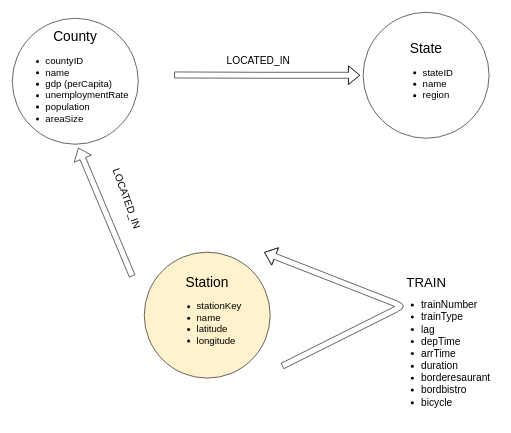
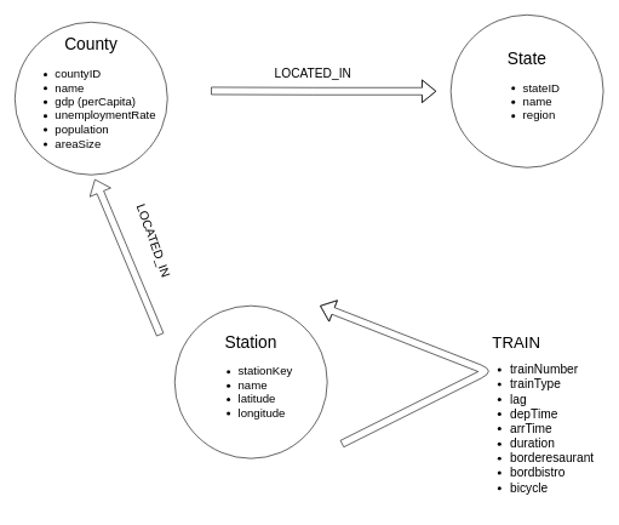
  <mxCell id="0" />
  <mxCell id="1" parent="0" />
  <mxCell id="2" value="&lt;font&gt;&lt;font style=&quot;font-size: 23px&quot;&gt;County&lt;/font&gt;&lt;br&gt;&lt;ul style=&quot;font-size: 16px&quot;&gt;&lt;li style=&quot;text-align: left&quot;&gt;countyID&lt;/li&gt;&lt;li style=&quot;text-align: left&quot;&gt;name&lt;/li&gt;&lt;li style=&quot;text-align: left&quot;&gt;gdp (perCapita)&lt;/li&gt;&lt;li style=&quot;text-align: left&quot;&gt;unemploymentRate&lt;/li&gt;&lt;li style=&quot;text-align: left&quot;&gt;population&lt;/li&gt;&lt;li style=&quot;text-align: left&quot;&gt;areaSize&lt;/li&gt;&lt;/ul&gt;&lt;/font&gt;" style="ellipse;whiteSpace=wrap;html=1;aspect=fixed;align=center;" parent="1" vertex="1"><mxGeometry x="20" y="30" width="210" height="210" as="geometry" /></mxCell>
- <mxCell id="3" value="&lt;font&gt;&lt;font style=&quot;font-size: 23px&quot;&gt;State&lt;/font&gt;&lt;br&gt;&lt;ul style=&quot;font-size: 16px&quot;&gt;&lt;li style=&quot;text-align: left&quot;&gt;stateID&lt;/li&gt;&lt;li style=&quot;text-align: left&quot;&gt;name&lt;/li&gt;&lt;li style=&quot;text-align: left&quot;&gt;region&amp;nbsp;&lt;/li&gt;&lt;/ul&gt;&lt;/font&gt;" style="ellipse;whiteSpace=wrap;html=1;aspect=fixed;align=center;" parent="1" vertex="1"><mxGeometry x="605" y="20" width="210" height="210" as="geometry" /></mxCell>
+ <mxCell id="3" value="&lt;font&gt;&lt;font style=&quot;font-size: 23px&quot;&gt;State&lt;/font&gt;&lt;br&gt;&lt;ul style=&quot;font-size: 16px&quot;&gt;&lt;li style=&quot;text-align: left&quot;&gt;stateID&lt;/li&gt;&lt;li style=&quot;text-align: left&quot;&gt;name&lt;/li&gt;&lt;li style=&quot;text-align: left&quot;&gt;region&amp;nbsp;&lt;/li&gt;&lt;/ul&gt;&lt;/font&gt;" style="ellipse;whiteSpace=wrap;html=1;aspect=fixed;align=center;" parent="1" vertex="1"><mxGeometry x="620" y="20" width="210" height="210" as="geometry" /></mxCell>
  <mxCell id="4" value="" style="shape=flexArrow;endArrow=classic;html=1;" parent="1" edge="1"><mxGeometry width="50" height="50" relative="1" as="geometry"><mxPoint x="290" y="124.5" as="sourcePoint" /><mxPoint x="600" y="125" as="targetPoint" /><Array as="points"><mxPoint x="430" y="125" /></Array></mxGeometry></mxCell>
  <mxCell id="5" value="LOCATED_IN" style="edgeLabel;html=1;align=center;verticalAlign=middle;resizable=0;points=[];fontSize=17;" parent="4" vertex="1" connectable="0"><mxGeometry x="0.179" relative="1" as="geometry"><mxPoint x="-43" y="-25" as="offset" /></mxGeometry></mxCell>
- <mxCell id="6" value="&lt;font style=&quot;font-size: 16px&quot;&gt;&lt;font style=&quot;font-size: 23px&quot;&gt;Station&lt;/font&gt;&lt;br&gt;&lt;ul&gt;&lt;li style=&quot;text-align: left&quot;&gt;stationKey&lt;/li&gt;&lt;li style=&quot;text-align: left&quot;&gt;name&lt;/li&gt;&lt;li style=&quot;text-align: left&quot;&gt;&lt;span&gt;latitude&lt;/span&gt;&lt;br&gt;&lt;/li&gt;&lt;li style=&quot;text-align: left&quot;&gt;longitude&lt;/li&gt;&lt;/ul&gt;&lt;/font&gt;" style="ellipse;whiteSpace=wrap;html=1;aspect=fixed;align=center;fillColor=#fff2cc;" parent="1" vertex="1"><mxGeometry x="240" y="420" width="210" height="210" as="geometry" /></mxCell>
+ <mxCell id="6" value="&lt;font style=&quot;font-size: 16px&quot;&gt;&lt;font style=&quot;font-size: 23px&quot;&gt;Station&lt;/font&gt;&lt;br&gt;&lt;ul&gt;&lt;li style=&quot;text-align: left&quot;&gt;stationKey&lt;/li&gt;&lt;li style=&quot;text-align: left&quot;&gt;name&lt;/li&gt;&lt;li style=&quot;text-align: left&quot;&gt;&lt;span&gt;latitude&lt;/span&gt;&lt;br&gt;&lt;/li&gt;&lt;li style=&quot;text-align: left&quot;&gt;longitude&lt;/li&gt;&lt;/ul&gt;&lt;/font&gt;" style="ellipse;whiteSpace=wrap;html=1;aspect=fixed;align=center;" parent="1" vertex="1"><mxGeometry x="240" y="420" width="210" height="210" as="geometry" /></mxCell>
  <mxCell id="7" value="" style="shape=flexArrow;endArrow=classic;html=1;" parent="1" edge="1"><mxGeometry width="50" height="50" relative="1" as="geometry"><mxPoint x="220" y="460" as="sourcePoint" /><mxPoint x="130" y="246" as="targetPoint" /><Array as="points"><mxPoint x="130" y="246" /></Array></mxGeometry></mxCell>
  <mxCell id="8" value="LOCATED_IN" style="edgeLabel;html=1;align=center;verticalAlign=middle;resizable=0;points=[];fontSize=17;rotation=70;" parent="7" vertex="1" connectable="0"><mxGeometry x="0.179" relative="1" as="geometry"><mxPoint x="43" y="-4" as="offset" /></mxGeometry></mxCell>
  <mxCell id="9" value="" style="shape=flexArrow;endArrow=classic;html=1;fontSize=17;" parent="1" edge="1"><mxGeometry width="50" height="50" relative="1" as="geometry"><mxPoint x="470" y="610" as="sourcePoint" /><mxPoint x="440" y="420" as="targetPoint" /><Array as="points"><mxPoint x="670" y="510" /></Array></mxGeometry></mxCell>
  <mxCell id="10" value="&lt;font style=&quot;font-size: 22px&quot;&gt;TRAIN&lt;/font&gt;" style="edgeLabel;html=1;align=center;verticalAlign=middle;resizable=0;points=[];fontSize=17;" parent="1" vertex="1" connectable="0"><mxGeometry x="709.999" y="470.004" as="geometry" /></mxCell>
  <mxCell id="11" value="&lt;ul&gt;&lt;li&gt;trainNumber&lt;/li&gt;&lt;li&gt;trainType&lt;/li&gt;&lt;li&gt;lag&lt;/li&gt;&lt;li&gt;depTime&lt;/li&gt;&lt;li&gt;arrTime&lt;/li&gt;&lt;li&gt;duration&lt;/li&gt;&lt;li&gt;borderesaurant&lt;/li&gt;&lt;li&gt;bordbistro&lt;/li&gt;&lt;li&gt;bicycle&lt;/li&gt;&lt;/ul&gt;" style="text;html=1;align=left;verticalAlign=middle;resizable=0;points=[];autosize=1;strokeColor=none;fontSize=17;" parent="1" vertex="1"><mxGeometry x="660" y="480" width="170" height="220" as="geometry" /></mxCell>
